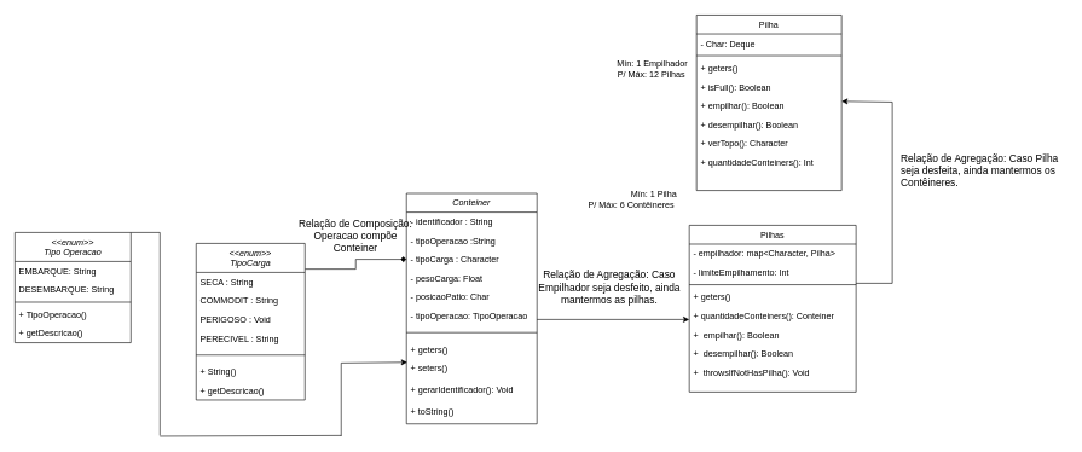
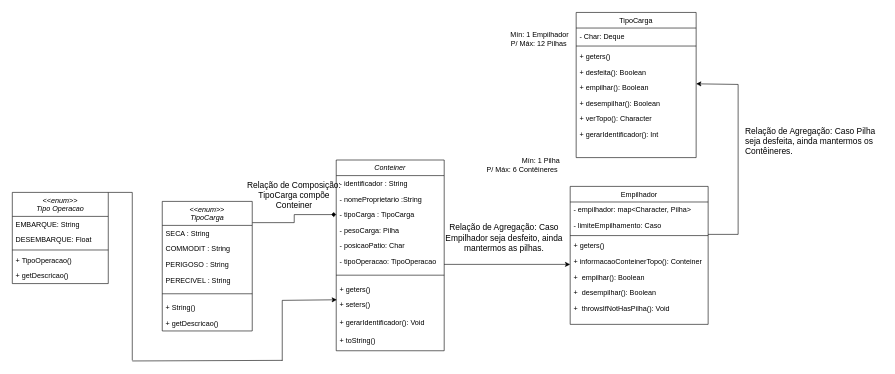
  <mxCell id="0" />
  <mxCell id="1" parent="0" />
  <mxCell id="2" value="Conteiner" style="swimlane;fontStyle=2;align=center;verticalAlign=top;childLayout=stackLayout;horizontal=1;startSize=26;horizontalStack=0;resizeParent=1;resizeLast=0;collapsible=1;marginBottom=0;rounded=0;shadow=0;strokeWidth=1;" parent="1" vertex="1"><mxGeometry x="560" y="266" width="180" height="318" as="geometry"><mxRectangle x="230" y="140" width="160" height="26" as="alternateBounds" /></mxGeometry></mxCell>
  <mxCell id="3" value="- identificador : String" style="text;align=left;verticalAlign=top;spacingLeft=4;spacingRight=4;overflow=hidden;rotatable=0;points=[[0,0.5],[1,0.5]];portConstraint=eastwest;" parent="2" vertex="1"><mxGeometry y="26" width="180" height="26" as="geometry" /></mxCell>
- <mxCell id="4" value="- tipoOperacao :String" style="text;align=left;verticalAlign=top;spacingLeft=4;spacingRight=4;overflow=hidden;rotatable=0;points=[[0,0.5],[1,0.5]];portConstraint=eastwest;rounded=0;shadow=0;html=0;" parent="2" vertex="1"><mxGeometry y="52" width="180" height="26" as="geometry" /></mxCell>
- <mxCell id="5" value="- tipoCarga : Character" style="text;align=left;verticalAlign=top;spacingLeft=4;spacingRight=4;overflow=hidden;rotatable=0;points=[[0,0.5],[1,0.5]];portConstraint=eastwest;rounded=0;shadow=0;html=0;" parent="2" vertex="1"><mxGeometry y="78" width="180" height="26" as="geometry" /></mxCell>
- <mxCell id="6" value="- pesoCarga: Float" style="text;align=left;verticalAlign=top;spacingLeft=4;spacingRight=4;overflow=hidden;rotatable=0;points=[[0,0.5],[1,0.5]];portConstraint=eastwest;rounded=0;shadow=0;html=0;" parent="2" vertex="1"><mxGeometry y="104" width="180" height="26" as="geometry" /></mxCell>
+ <mxCell id="4" value="- nomeProprietario :String" style="text;align=left;verticalAlign=top;spacingLeft=4;spacingRight=4;overflow=hidden;rotatable=0;points=[[0,0.5],[1,0.5]];portConstraint=eastwest;rounded=0;shadow=0;html=0;" parent="2" vertex="1"><mxGeometry y="52" width="180" height="26" as="geometry" /></mxCell>
+ <mxCell id="5" value="- tipoCarga : TipoCarga" style="text;align=left;verticalAlign=top;spacingLeft=4;spacingRight=4;overflow=hidden;rotatable=0;points=[[0,0.5],[1,0.5]];portConstraint=eastwest;rounded=0;shadow=0;html=0;" parent="2" vertex="1"><mxGeometry y="78" width="180" height="26" as="geometry" /></mxCell>
+ <mxCell id="6" value="- pesoCarga: Pilha" style="text;align=left;verticalAlign=top;spacingLeft=4;spacingRight=4;overflow=hidden;rotatable=0;points=[[0,0.5],[1,0.5]];portConstraint=eastwest;rounded=0;shadow=0;html=0;" parent="2" vertex="1"><mxGeometry y="104" width="180" height="26" as="geometry" /></mxCell>
  <mxCell id="7" value="- posicaoPatio: Char" style="text;align=left;verticalAlign=top;spacingLeft=4;spacingRight=4;overflow=hidden;rotatable=0;points=[[0,0.5],[1,0.5]];portConstraint=eastwest;rounded=0;shadow=0;html=0;" parent="2" vertex="1"><mxGeometry y="130" width="180" height="26" as="geometry" /></mxCell>
  <mxCell id="8" value="- tipoOperacao: TipoOperacao" style="text;align=left;verticalAlign=top;spacingLeft=4;spacingRight=4;overflow=hidden;rotatable=0;points=[[0,0.5],[1,0.5]];portConstraint=eastwest;rounded=0;shadow=0;html=0;" parent="2" vertex="1"><mxGeometry y="156" width="180" height="26" as="geometry" /></mxCell>
  <mxCell id="9" value="" style="line;html=1;strokeWidth=1;align=left;verticalAlign=middle;spacingTop=-1;spacingLeft=3;spacingRight=3;rotatable=0;labelPosition=right;points=[];portConstraint=eastwest;" parent="2" vertex="1"><mxGeometry y="182" width="180" height="20" as="geometry" /></mxCell>
  <mxCell id="10" value="+ geters()" style="text;align=left;verticalAlign=top;spacingLeft=4;spacingRight=4;overflow=hidden;rotatable=0;points=[[0,0.5],[1,0.5]];portConstraint=eastwest;rounded=0;shadow=0;html=0;" parent="2" vertex="1"><mxGeometry y="202" width="180" height="26" as="geometry" /></mxCell>
  <mxCell id="11" value="+ seters()" style="text;align=left;verticalAlign=top;spacingLeft=4;spacingRight=4;overflow=hidden;rotatable=0;points=[[0,0.5],[1,0.5]];portConstraint=eastwest;rounded=0;shadow=0;html=0;" parent="2" vertex="1"><mxGeometry y="228" width="180" height="30" as="geometry" /></mxCell>
  <mxCell id="12" value="+ gerarIdentificador(): Void" style="text;align=left;verticalAlign=top;spacingLeft=4;spacingRight=4;overflow=hidden;rotatable=0;points=[[0,0.5],[1,0.5]];portConstraint=eastwest;rounded=0;shadow=0;html=0;" parent="2" vertex="1"><mxGeometry y="258" width="180" height="30" as="geometry" /></mxCell>
  <mxCell id="13" value="+ toString()" style="text;align=left;verticalAlign=top;spacingLeft=4;spacingRight=4;overflow=hidden;rotatable=0;points=[[0,0.5],[1,0.5]];portConstraint=eastwest;rounded=0;shadow=0;html=0;" parent="2" vertex="1"><mxGeometry y="288" width="180" height="30" as="geometry" /></mxCell>
- <mxCell id="14" value="Pilhas" style="swimlane;fontStyle=0;align=center;verticalAlign=top;childLayout=stackLayout;horizontal=1;startSize=26;horizontalStack=0;resizeParent=1;resizeLast=0;collapsible=1;marginBottom=0;rounded=0;shadow=0;strokeWidth=1;" parent="1" vertex="1"><mxGeometry x="950" y="310" width="230" height="230" as="geometry"><mxRectangle x="550" y="140" width="160" height="26" as="alternateBounds" /></mxGeometry></mxCell>
+ <mxCell id="14" value="Empilhador" style="swimlane;fontStyle=0;align=center;verticalAlign=top;childLayout=stackLayout;horizontal=1;startSize=26;horizontalStack=0;resizeParent=1;resizeLast=0;collapsible=1;marginBottom=0;rounded=0;shadow=0;strokeWidth=1;" parent="1" vertex="1"><mxGeometry x="950" y="310" width="230" height="230" as="geometry"><mxRectangle x="550" y="140" width="160" height="26" as="alternateBounds" /></mxGeometry></mxCell>
  <mxCell id="15" value="- empilhador: map&lt;Character, Pilha&gt;" style="text;align=left;verticalAlign=top;spacingLeft=4;spacingRight=4;overflow=hidden;rotatable=0;points=[[0,0.5],[1,0.5]];portConstraint=eastwest;" parent="14" vertex="1"><mxGeometry y="26" width="230" height="26" as="geometry" /></mxCell>
- <mxCell id="16" value="- limiteEmpilhamento: Int" style="text;align=left;verticalAlign=top;spacingLeft=4;spacingRight=4;overflow=hidden;rotatable=0;points=[[0,0.5],[1,0.5]];portConstraint=eastwest;" parent="14" vertex="1"><mxGeometry y="52" width="230" height="26" as="geometry" /></mxCell>
+ <mxCell id="16" value="- limiteEmpilhamento: Caso" style="text;align=left;verticalAlign=top;spacingLeft=4;spacingRight=4;overflow=hidden;rotatable=0;points=[[0,0.5],[1,0.5]];portConstraint=eastwest;" parent="14" vertex="1"><mxGeometry y="52" width="230" height="26" as="geometry" /></mxCell>
  <mxCell id="17" value="" style="line;html=1;strokeWidth=1;align=left;verticalAlign=middle;spacingTop=-1;spacingLeft=3;spacingRight=3;rotatable=0;labelPosition=right;points=[];portConstraint=eastwest;" parent="14" vertex="1"><mxGeometry y="78" width="230" height="8" as="geometry" /></mxCell>
  <mxCell id="18" value="+ geters()" style="text;align=left;verticalAlign=top;spacingLeft=4;spacingRight=4;overflow=hidden;rotatable=0;points=[[0,0.5],[1,0.5]];portConstraint=eastwest;" parent="14" vertex="1"><mxGeometry y="86" width="230" height="26" as="geometry" /></mxCell>
- <mxCell id="19" value="+ quantidadeConteiners(): Conteiner" style="text;align=left;verticalAlign=top;spacingLeft=4;spacingRight=4;overflow=hidden;rotatable=0;points=[[0,0.5],[1,0.5]];portConstraint=eastwest;" parent="14" vertex="1"><mxGeometry y="112" width="230" height="26" as="geometry" /></mxCell>
+ <mxCell id="19" value="+ informacaoConteinerTopo(): Conteiner" style="text;align=left;verticalAlign=top;spacingLeft=4;spacingRight=4;overflow=hidden;rotatable=0;points=[[0,0.5],[1,0.5]];portConstraint=eastwest;" parent="14" vertex="1"><mxGeometry y="112" width="230" height="26" as="geometry" /></mxCell>
  <mxCell id="20" value="+  empilhar(): Boolean" style="text;align=left;verticalAlign=top;spacingLeft=4;spacingRight=4;overflow=hidden;rotatable=0;points=[[0,0.5],[1,0.5]];portConstraint=eastwest;" parent="14" vertex="1"><mxGeometry y="138" width="230" height="26" as="geometry" /></mxCell>
  <mxCell id="21" value="+  desempilhar(): Boolean" style="text;align=left;verticalAlign=top;spacingLeft=4;spacingRight=4;overflow=hidden;rotatable=0;points=[[0,0.5],[1,0.5]];portConstraint=eastwest;" parent="14" vertex="1"><mxGeometry y="164" width="230" height="26" as="geometry" /></mxCell>
  <mxCell id="22" value="+  throwsIfNotHasPilha(): Void" style="text;align=left;verticalAlign=top;spacingLeft=4;spacingRight=4;overflow=hidden;rotatable=0;points=[[0,0.5],[1,0.5]];portConstraint=eastwest;" parent="14" vertex="1"><mxGeometry y="190" width="230" height="26" as="geometry" /></mxCell>
  <mxCell id="23" style="edgeStyle=orthogonalEdgeStyle;rounded=0;orthogonalLoop=1;jettySize=auto;html=1;exitX=1;exitY=0.164;exitDx=0;exitDy=0;entryX=0;entryY=0.5;entryDx=0;entryDy=0;endArrow=diamond;endFill=1;exitPerimeter=0;" parent="1" source="24" target="5" edge="1"><mxGeometry relative="1" as="geometry" /></mxCell>
  <mxCell id="24" value="&lt;&lt;enum&gt;&gt;&#10;TipoCarga" style="swimlane;fontStyle=2;align=center;verticalAlign=top;childLayout=stackLayout;horizontal=1;startSize=40;horizontalStack=0;resizeParent=1;resizeLast=0;collapsible=1;marginBottom=0;rounded=0;shadow=0;strokeWidth=1;" parent="1" vertex="1"><mxGeometry x="270" y="335" width="150" height="216" as="geometry"><mxRectangle x="230" y="140" width="160" height="26" as="alternateBounds" /></mxGeometry></mxCell>
  <mxCell id="25" value="SECA : String" style="text;align=left;verticalAlign=top;spacingLeft=4;spacingRight=4;overflow=hidden;rotatable=0;points=[[0,0.5],[1,0.5]];portConstraint=eastwest;" parent="24" vertex="1"><mxGeometry y="40" width="150" height="26" as="geometry" /></mxCell>
  <mxCell id="26" value="COMMODIT : String" style="text;align=left;verticalAlign=top;spacingLeft=4;spacingRight=4;overflow=hidden;rotatable=0;points=[[0,0.5],[1,0.5]];portConstraint=eastwest;" parent="24" vertex="1"><mxGeometry y="66" width="150" height="26" as="geometry" /></mxCell>
- <mxCell id="27" value="PERIGOSO : Void" style="text;align=left;verticalAlign=top;spacingLeft=4;spacingRight=4;overflow=hidden;rotatable=0;points=[[0,0.5],[1,0.5]];portConstraint=eastwest;" parent="24" vertex="1"><mxGeometry y="92" width="150" height="26" as="geometry" /></mxCell>
+ <mxCell id="27" value="PERIGOSO : String" style="text;align=left;verticalAlign=top;spacingLeft=4;spacingRight=4;overflow=hidden;rotatable=0;points=[[0,0.5],[1,0.5]];portConstraint=eastwest;" parent="24" vertex="1"><mxGeometry y="92" width="150" height="26" as="geometry" /></mxCell>
  <mxCell id="28" value="PERECIVEL : String" style="text;align=left;verticalAlign=top;spacingLeft=4;spacingRight=4;overflow=hidden;rotatable=0;points=[[0,0.5],[1,0.5]];portConstraint=eastwest;" parent="24" vertex="1"><mxGeometry y="118" width="150" height="26" as="geometry" /></mxCell>
  <mxCell id="29" value="" style="line;html=1;strokeWidth=1;align=left;verticalAlign=middle;spacingTop=-1;spacingLeft=3;spacingRight=3;rotatable=0;labelPosition=right;points=[];portConstraint=eastwest;" parent="24" vertex="1"><mxGeometry y="144" width="150" height="20" as="geometry" /></mxCell>
  <mxCell id="30" value="+ String()" style="text;align=left;verticalAlign=top;spacingLeft=4;spacingRight=4;overflow=hidden;rotatable=0;points=[[0,0.5],[1,0.5]];portConstraint=eastwest;" parent="24" vertex="1"><mxGeometry y="164" width="150" height="26" as="geometry" /></mxCell>
  <mxCell id="31" value="+ getDescricao()" style="text;align=left;verticalAlign=top;spacingLeft=4;spacingRight=4;overflow=hidden;rotatable=0;points=[[0,0.5],[1,0.5]];portConstraint=eastwest;" parent="24" vertex="1"><mxGeometry y="190" width="150" height="26" as="geometry" /></mxCell>
- <mxCell id="32" value="Pilha" style="swimlane;fontStyle=0;align=center;verticalAlign=top;childLayout=stackLayout;horizontal=1;startSize=26;horizontalStack=0;resizeParent=1;resizeLast=0;collapsible=1;marginBottom=0;rounded=0;shadow=0;strokeWidth=1;" parent="1" vertex="1"><mxGeometry x="960" y="20" width="200" height="242" as="geometry"><mxRectangle x="550" y="140" width="160" height="26" as="alternateBounds" /></mxGeometry></mxCell>
+ <mxCell id="32" value="TipoCarga" style="swimlane;fontStyle=0;align=center;verticalAlign=top;childLayout=stackLayout;horizontal=1;startSize=26;horizontalStack=0;resizeParent=1;resizeLast=0;collapsible=1;marginBottom=0;rounded=0;shadow=0;strokeWidth=1;" parent="1" vertex="1"><mxGeometry x="960" y="20" width="200" height="242" as="geometry"><mxRectangle x="550" y="140" width="160" height="26" as="alternateBounds" /></mxGeometry></mxCell>
  <mxCell id="33" value="- Char: Deque" style="text;align=left;verticalAlign=top;spacingLeft=4;spacingRight=4;overflow=hidden;rotatable=0;points=[[0,0.5],[1,0.5]];portConstraint=eastwest;" parent="32" vertex="1"><mxGeometry y="26" width="200" height="26" as="geometry" /></mxCell>
  <mxCell id="34" value="" style="line;html=1;strokeWidth=1;align=left;verticalAlign=middle;spacingTop=-1;spacingLeft=3;spacingRight=3;rotatable=0;labelPosition=right;points=[];portConstraint=eastwest;" parent="32" vertex="1"><mxGeometry y="52" width="200" height="8" as="geometry" /></mxCell>
  <mxCell id="35" value="+ geters()" style="text;align=left;verticalAlign=top;spacingLeft=4;spacingRight=4;overflow=hidden;rotatable=0;points=[[0,0.5],[1,0.5]];portConstraint=eastwest;" parent="32" vertex="1"><mxGeometry y="60" width="200" height="26" as="geometry" /></mxCell>
- <mxCell id="36" value="+ isFull(): Boolean&#10;" style="text;align=left;verticalAlign=top;spacingLeft=4;spacingRight=4;overflow=hidden;rotatable=0;points=[[0,0.5],[1,0.5]];portConstraint=eastwest;" parent="32" vertex="1"><mxGeometry y="86" width="200" height="26" as="geometry" /></mxCell>
+ <mxCell id="36" value="+ desfeita(): Boolean&#10;" style="text;align=left;verticalAlign=top;spacingLeft=4;spacingRight=4;overflow=hidden;rotatable=0;points=[[0,0.5],[1,0.5]];portConstraint=eastwest;" parent="32" vertex="1"><mxGeometry y="86" width="200" height="26" as="geometry" /></mxCell>
  <mxCell id="37" value="+ empilhar(): Boolean" style="text;align=left;verticalAlign=top;spacingLeft=4;spacingRight=4;overflow=hidden;rotatable=0;points=[[0,0.5],[1,0.5]];portConstraint=eastwest;" parent="32" vertex="1"><mxGeometry y="112" width="200" height="26" as="geometry" /></mxCell>
  <mxCell id="38" value="+ desempilhar(): Boolean" style="text;align=left;verticalAlign=top;spacingLeft=4;spacingRight=4;overflow=hidden;rotatable=0;points=[[0,0.5],[1,0.5]];portConstraint=eastwest;" parent="32" vertex="1"><mxGeometry y="138" width="200" height="26" as="geometry" /></mxCell>
  <mxCell id="39" value="+ verTopo(): Character" style="text;align=left;verticalAlign=top;spacingLeft=4;spacingRight=4;overflow=hidden;rotatable=0;points=[[0,0.5],[1,0.5]];portConstraint=eastwest;" parent="32" vertex="1"><mxGeometry y="164" width="200" height="26" as="geometry" /></mxCell>
- <mxCell id="40" value="+ quantidadeConteiners(): Int" style="text;align=left;verticalAlign=top;spacingLeft=4;spacingRight=4;overflow=hidden;rotatable=0;points=[[0,0.5],[1,0.5]];portConstraint=eastwest;" parent="32" vertex="1"><mxGeometry y="190" width="200" height="26" as="geometry" /></mxCell>
+ <mxCell id="40" value="+ gerarIdentificador(): Int" style="text;align=left;verticalAlign=top;spacingLeft=4;spacingRight=4;overflow=hidden;rotatable=0;points=[[0,0.5],[1,0.5]];portConstraint=eastwest;" parent="32" vertex="1"><mxGeometry y="190" width="200" height="26" as="geometry" /></mxCell>
  <mxCell id="41" value="Relação de Agregação: Caso Empilhador seja desfeito, ainda mantermos as pilhas." style="text;html=1;strokeColor=none;fillColor=none;align=center;verticalAlign=middle;whiteSpace=wrap;rounded=0;fontSize=14;" parent="1" vertex="1"><mxGeometry x="740" y="381" width="200" height="30" as="geometry" /></mxCell>
  <mxCell id="42" value="Mín: 1 Pilha&lt;br&gt;P/ Máx: 6 Contêineres&amp;nbsp;" style="text;html=1;strokeColor=none;fillColor=none;align=right;verticalAlign=middle;whiteSpace=wrap;rounded=0;" parent="1" vertex="1"><mxGeometry x="795" y="260" width="140" height="30" as="geometry" /></mxCell>
- <mxCell id="43" value="Mín: 1 Empilhador&lt;br&gt;P/ Máx: 12 Pilhas&amp;nbsp;" style="text;html=1;strokeColor=none;fillColor=none;align=right;verticalAlign=middle;whiteSpace=wrap;rounded=0;" parent="1" vertex="1"><mxGeometry x="810" y="80" width="140" height="30" as="geometry" /></mxCell>
+ <mxCell id="43" value="Mín: 1 Empilhador&lt;br&gt;P/ Máx: 12 Pilhas&amp;nbsp;" style="text;html=1;strokeColor=none;fillColor=none;align=right;verticalAlign=middle;whiteSpace=wrap;rounded=0;" parent="1" vertex="1"><mxGeometry x="810" y="50" width="140" height="30" as="geometry" /></mxCell>
  <mxCell id="44" value="Relação de Agregação: Caso Pilha seja desfeita, ainda mantermos os Contêineres." style="text;html=1;strokeColor=none;fillColor=none;align=left;verticalAlign=middle;whiteSpace=wrap;rounded=0;fontSize=14;" parent="1" vertex="1"><mxGeometry x="1240" y="220" width="230" height="30" as="geometry" /></mxCell>
- <mxCell id="45" value="Relação de Composição: Operacao compõe Conteiner" style="text;html=1;strokeColor=none;fillColor=none;align=center;verticalAlign=middle;whiteSpace=wrap;rounded=0;fontSize=14;" parent="1" vertex="1"><mxGeometry x="400" y="315" width="180" height="20" as="geometry" /></mxCell>
+ <mxCell id="45" value="Relação de Composição: TipoCarga compõe Conteiner" style="text;html=1;strokeColor=none;fillColor=none;align=center;verticalAlign=middle;whiteSpace=wrap;rounded=0;fontSize=14;" parent="1" vertex="1"><mxGeometry x="400" y="315" width="180" height="20" as="geometry" /></mxCell>
  <mxCell id="46" value="&lt;&lt;enum&gt;&gt;&#10;Tipo Operacao" style="swimlane;fontStyle=2;align=center;verticalAlign=top;childLayout=stackLayout;horizontal=1;startSize=40;horizontalStack=0;resizeParent=1;resizeLast=0;collapsible=1;marginBottom=0;rounded=0;shadow=0;strokeWidth=1;" parent="1" vertex="1"><mxGeometry x="20" y="320" width="160" height="152" as="geometry"><mxRectangle x="230" y="140" width="160" height="26" as="alternateBounds" /></mxGeometry></mxCell>
  <mxCell id="47" value="EMBARQUE: String" style="text;align=left;verticalAlign=top;spacingLeft=4;spacingRight=4;overflow=hidden;rotatable=0;points=[[0,0.5],[1,0.5]];portConstraint=eastwest;" parent="46" vertex="1"><mxGeometry y="40" width="160" height="26" as="geometry" /></mxCell>
- <mxCell id="48" value="DESEMBARQUE: String" style="text;align=left;verticalAlign=top;spacingLeft=4;spacingRight=4;overflow=hidden;rotatable=0;points=[[0,0.5],[1,0.5]];portConstraint=eastwest;rounded=0;shadow=0;html=0;" parent="46" vertex="1"><mxGeometry y="66" width="160" height="26" as="geometry" /></mxCell>
+ <mxCell id="48" value="DESEMBARQUE: Float" style="text;align=left;verticalAlign=top;spacingLeft=4;spacingRight=4;overflow=hidden;rotatable=0;points=[[0,0.5],[1,0.5]];portConstraint=eastwest;rounded=0;shadow=0;html=0;" parent="46" vertex="1"><mxGeometry y="66" width="160" height="26" as="geometry" /></mxCell>
  <mxCell id="49" value="" style="line;html=1;strokeWidth=1;align=left;verticalAlign=middle;spacingTop=-1;spacingLeft=3;spacingRight=3;rotatable=0;labelPosition=right;points=[];portConstraint=eastwest;" parent="46" vertex="1"><mxGeometry y="92" width="160" height="8" as="geometry" /></mxCell>
  <mxCell id="50" value="+ TipoOperacao()" style="text;align=left;verticalAlign=top;spacingLeft=4;spacingRight=4;overflow=hidden;rotatable=0;points=[[0,0.5],[1,0.5]];portConstraint=eastwest;rounded=0;shadow=0;html=0;" parent="46" vertex="1"><mxGeometry y="100" width="160" height="26" as="geometry" /></mxCell>
  <mxCell id="51" value="+ getDescricao()" style="text;align=left;verticalAlign=top;spacingLeft=4;spacingRight=4;overflow=hidden;rotatable=0;points=[[0,0.5],[1,0.5]];portConstraint=eastwest;rounded=0;shadow=0;html=0;" parent="46" vertex="1"><mxGeometry y="126" width="160" height="26" as="geometry" /></mxCell>
  <mxCell id="52" value="" style="endArrow=none;html=1;rounded=0;" parent="1" edge="1"><mxGeometry width="50" height="50" relative="1" as="geometry"><mxPoint x="220" y="600" as="sourcePoint" /><mxPoint x="220" y="320" as="targetPoint" /><Array as="points" /></mxGeometry></mxCell>
  <mxCell id="53" value="" style="endArrow=none;html=1;rounded=0;" parent="1" edge="1"><mxGeometry width="50" height="50" relative="1" as="geometry"><mxPoint x="180" y="320" as="sourcePoint" /><mxPoint x="220" y="320" as="targetPoint" /></mxGeometry></mxCell>
  <mxCell id="54" value="" style="endArrow=classic;html=1;rounded=0;" parent="1" edge="1"><mxGeometry width="50" height="50" relative="1" as="geometry"><mxPoint x="740" y="440" as="sourcePoint" /><mxPoint x="950" y="440" as="targetPoint" /></mxGeometry></mxCell>
  <mxCell id="55" value="" style="endArrow=none;html=1;rounded=0;" parent="1" edge="1"><mxGeometry width="50" height="50" relative="1" as="geometry"><mxPoint x="1180" y="390" as="sourcePoint" /><mxPoint x="1230" y="390" as="targetPoint" /><Array as="points" /></mxGeometry></mxCell>
  <mxCell id="56" value="" style="endArrow=none;html=1;rounded=0;" parent="1" edge="1"><mxGeometry width="50" height="50" relative="1" as="geometry"><mxPoint x="1230" y="390" as="sourcePoint" /><mxPoint x="1230" y="140" as="targetPoint" /></mxGeometry></mxCell>
  <mxCell id="57" value="" style="endArrow=classic;html=1;rounded=0;entryX=1;entryY=0.269;entryDx=0;entryDy=0;entryPerimeter=0;" parent="1" target="37" edge="1"><mxGeometry width="50" height="50" relative="1" as="geometry"><mxPoint x="1230" y="140" as="sourcePoint" /><mxPoint x="1280" y="90" as="targetPoint" /></mxGeometry></mxCell>
  <mxCell id="58" value="" style="endArrow=none;html=1;rounded=0;" parent="1" edge="1"><mxGeometry width="50" height="50" relative="1" as="geometry"><mxPoint x="220" y="601" as="sourcePoint" /><mxPoint x="470" y="600" as="targetPoint" /></mxGeometry></mxCell>
  <mxCell id="59" value="" style="endArrow=none;html=1;rounded=0;" parent="1" edge="1"><mxGeometry width="50" height="50" relative="1" as="geometry"><mxPoint x="470" y="601" as="sourcePoint" /><mxPoint x="470" y="500" as="targetPoint" /></mxGeometry></mxCell>
  <mxCell id="60" value="" style="endArrow=classic;html=1;rounded=0;entryX=0.006;entryY=0.167;entryDx=0;entryDy=0;entryPerimeter=0;" parent="1" target="11" edge="1"><mxGeometry width="50" height="50" relative="1" as="geometry"><mxPoint x="470" y="500" as="sourcePoint" /><mxPoint x="520" y="450" as="targetPoint" /></mxGeometry></mxCell>
